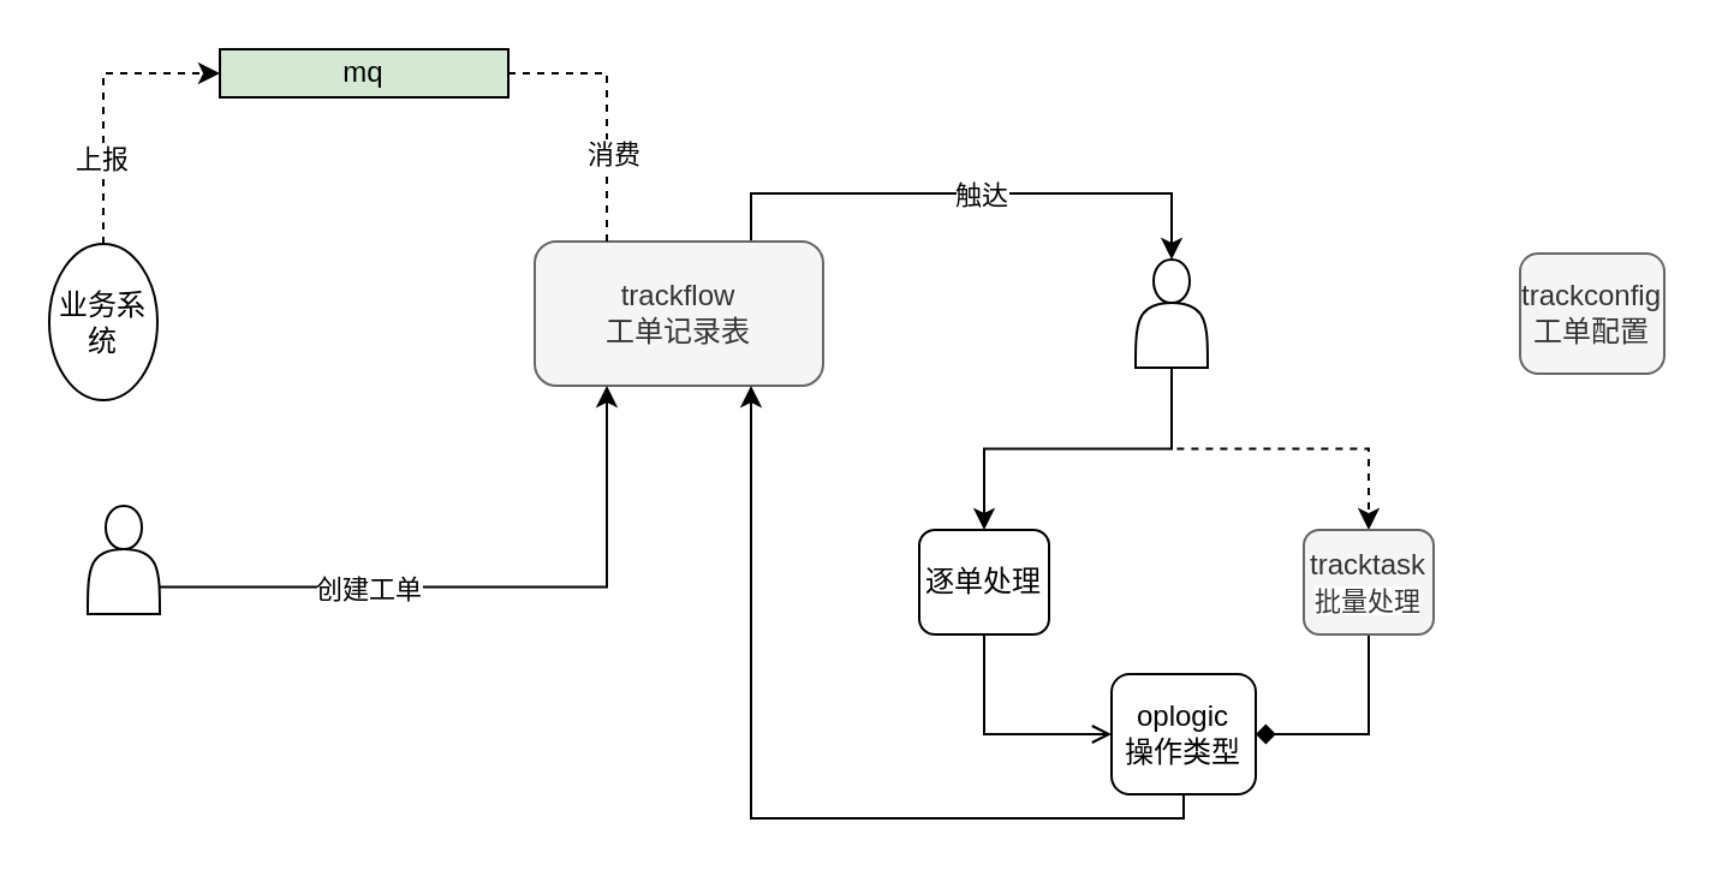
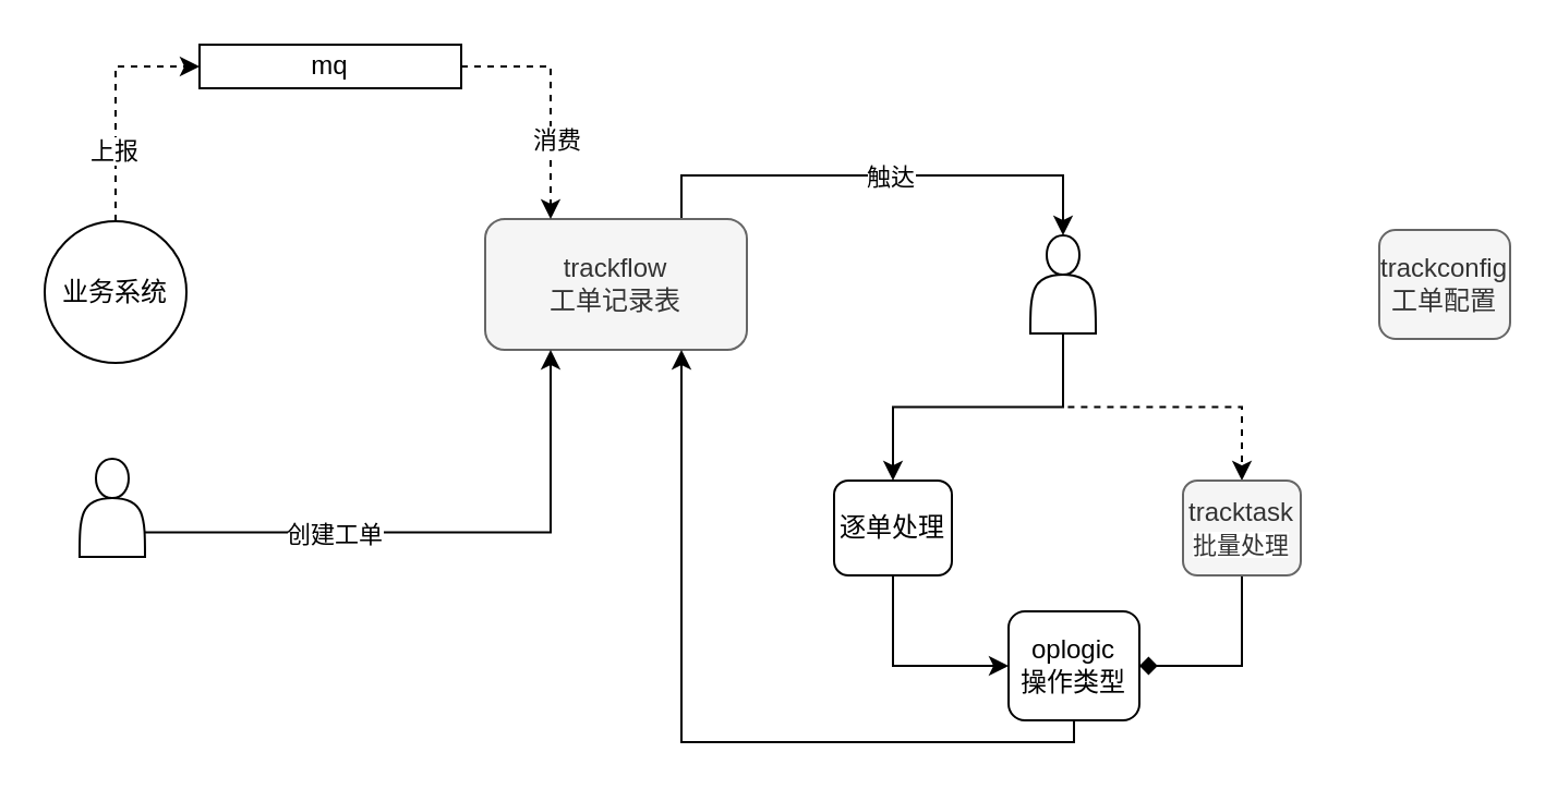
  <mxCell id="0" />
  <mxCell id="1" parent="0" />
  <mxCell id="2" style="edgeStyle=orthogonalEdgeStyle;rounded=0;orthogonalLoop=1;jettySize=auto;html=1;exitX=0.75;exitY=0;exitDx=0;exitDy=0;entryX=0.5;entryY=0;entryDx=0;entryDy=0;" edge="1" parent="1" source="4" target="16"><mxGeometry relative="1" as="geometry" /></mxCell>
  <mxCell id="3" value="触达" style="edgeLabel;html=1;align=center;verticalAlign=middle;resizable=0;points=[];" vertex="1" connectable="0" parent="2"><mxGeometry x="0.035" relative="1" as="geometry"><mxPoint as="offset" /></mxGeometry></mxCell>
  <mxCell id="4" value="trackflow&lt;br&gt;工单记录表" style="rounded=1;whiteSpace=wrap;html=1;fillColor=#f5f5f5;fontColor=#333333;strokeColor=#666666;" vertex="1" parent="1"><mxGeometry x="222" y="100" width="120" height="60" as="geometry" /></mxCell>
  <mxCell id="5" style="edgeStyle=orthogonalEdgeStyle;rounded=0;orthogonalLoop=1;jettySize=auto;html=1;exitX=0.5;exitY=0;exitDx=0;exitDy=0;entryX=0;entryY=0.5;entryDx=0;entryDy=0;dashed=1;" edge="1" parent="1" source="7" target="10"><mxGeometry relative="1" as="geometry" /></mxCell>
  <mxCell id="6" value="上报" style="edgeLabel;html=1;align=center;verticalAlign=middle;resizable=0;points=[];" vertex="1" connectable="0" parent="5"><mxGeometry x="-0.398" y="1" relative="1" as="geometry"><mxPoint as="offset" /></mxGeometry></mxCell>
- <mxCell id="7" value="业务系统" style="ellipse;whiteSpace=wrap;html=1;aspect=fixed;" vertex="1" parent="1"><mxGeometry x="20" y="101" width="45" height="65" as="geometry" /></mxCell>
+ <mxCell id="7" value="业务系统" style="ellipse;whiteSpace=wrap;html=1;aspect=fixed;" vertex="1" parent="1"><mxGeometry x="20" y="101" width="65" height="65" as="geometry" /></mxCell>
  <mxCell id="8" style="edgeStyle=orthogonalEdgeStyle;rounded=0;orthogonalLoop=1;jettySize=auto;html=1;exitX=1;exitY=0.75;exitDx=0;exitDy=0;entryX=0.25;entryY=1;entryDx=0;entryDy=0;" edge="1" parent="1" source="13" target="4"><mxGeometry relative="1" as="geometry"><mxPoint x="2" y="250" as="sourcePoint" /></mxGeometry></mxCell>
  <mxCell id="9" value="创建工单" style="edgeLabel;html=1;align=center;verticalAlign=middle;resizable=0;points=[];" vertex="1" connectable="0" parent="8"><mxGeometry x="-0.356" y="-1" relative="1" as="geometry"><mxPoint as="offset" /></mxGeometry></mxCell>
- <mxCell id="10" value="mq" style="rounded=0;whiteSpace=wrap;html=1;fillColor=#d5e8d4;" vertex="1" parent="1"><mxGeometry x="91" y="20" width="120" height="20" as="geometry" /></mxCell>
- <mxCell id="11" style="edgeStyle=orthogonalEdgeStyle;rounded=0;orthogonalLoop=1;jettySize=auto;html=1;exitX=1;exitY=0.5;exitDx=0;exitDy=0;strokeColor=default;dashed=1;entryX=0.25;entryY=0;entryDx=0;entryDy=0;endArrow=none;" edge="1" parent="1" source="10" target="4"><mxGeometry relative="1" as="geometry"><mxPoint x="196" y="-5" as="sourcePoint" /></mxGeometry></mxCell>
+ <mxCell id="10" value="mq" style="rounded=0;whiteSpace=wrap;html=1;" vertex="1" parent="1"><mxGeometry x="91" y="20" width="120" height="20" as="geometry" /></mxCell>
+ <mxCell id="11" style="edgeStyle=orthogonalEdgeStyle;rounded=0;orthogonalLoop=1;jettySize=auto;html=1;exitX=1;exitY=0.5;exitDx=0;exitDy=0;strokeColor=default;dashed=1;entryX=0.25;entryY=0;entryDx=0;entryDy=0;" edge="1" parent="1" source="10" target="4"><mxGeometry relative="1" as="geometry"><mxPoint x="196" y="-5" as="sourcePoint" /></mxGeometry></mxCell>
  <mxCell id="12" value="消费" style="edgeLabel;html=1;align=center;verticalAlign=middle;resizable=0;points=[];" vertex="1" connectable="0" parent="11"><mxGeometry x="0.33" y="2" relative="1" as="geometry"><mxPoint as="offset" /></mxGeometry></mxCell>
  <mxCell id="13" value="" style="shape=actor;whiteSpace=wrap;html=1;" vertex="1" parent="1"><mxGeometry x="36" y="210" width="30" height="45" as="geometry" /></mxCell>
  <mxCell id="14" style="edgeStyle=orthogonalEdgeStyle;rounded=0;orthogonalLoop=1;jettySize=auto;html=1;exitX=0.5;exitY=1;exitDx=0;exitDy=0;entryX=0.5;entryY=0;entryDx=0;entryDy=0;dashed=1;" edge="1" parent="1" source="16" target="18"><mxGeometry relative="1" as="geometry" /></mxCell>
  <mxCell id="15" style="edgeStyle=orthogonalEdgeStyle;rounded=0;orthogonalLoop=1;jettySize=auto;html=1;exitX=0.5;exitY=1;exitDx=0;exitDy=0;entryX=0.5;entryY=0;entryDx=0;entryDy=0;strokeColor=default;" edge="1" parent="1" source="16" target="22"><mxGeometry relative="1" as="geometry" /></mxCell>
  <mxCell id="16" value="" style="shape=actor;whiteSpace=wrap;html=1;" vertex="1" parent="1"><mxGeometry x="472" y="107.5" width="30" height="45" as="geometry" /></mxCell>
  <mxCell id="17" style="edgeStyle=orthogonalEdgeStyle;rounded=0;orthogonalLoop=1;jettySize=auto;html=1;exitX=0.5;exitY=1;exitDx=0;exitDy=0;strokeColor=default;entryX=1;entryY=0.5;entryDx=0;entryDy=0;endArrow=diamond;" edge="1" parent="1" source="18" target="20"><mxGeometry relative="1" as="geometry" /></mxCell>
  <mxCell id="18" value="tracktask&lt;br&gt;&lt;span style=&quot;font-size: 11px; background-color: rgb(255, 255, 255);&quot;&gt;批量处理&lt;/span&gt;" style="rounded=1;whiteSpace=wrap;html=1;fillColor=#f5f5f5;fontColor=#333333;strokeColor=#666666;" vertex="1" parent="1"><mxGeometry x="542" y="220" width="54" height="43.5" as="geometry" /></mxCell>
  <mxCell id="19" style="edgeStyle=orthogonalEdgeStyle;rounded=0;orthogonalLoop=1;jettySize=auto;html=1;exitX=0.5;exitY=1;exitDx=0;exitDy=0;entryX=0.75;entryY=1;entryDx=0;entryDy=0;strokeColor=default;" edge="1" parent="1" source="20" target="4"><mxGeometry relative="1" as="geometry"><Array as="points"><mxPoint x="492" y="340" /><mxPoint x="312" y="340" /></Array></mxGeometry></mxCell>
  <mxCell id="20" value="oplogic&lt;br&gt;操作类型" style="rounded=1;whiteSpace=wrap;html=1;" vertex="1" parent="1"><mxGeometry x="462" y="280" width="60" height="50" as="geometry" /></mxCell>
- <mxCell id="21" style="edgeStyle=orthogonalEdgeStyle;rounded=0;orthogonalLoop=1;jettySize=auto;html=1;exitX=0.5;exitY=1;exitDx=0;exitDy=0;entryX=0;entryY=0.5;entryDx=0;entryDy=0;strokeColor=default;endArrow=open;" edge="1" parent="1" source="22" target="20"><mxGeometry relative="1" as="geometry" /></mxCell>
+ <mxCell id="21" style="edgeStyle=orthogonalEdgeStyle;rounded=0;orthogonalLoop=1;jettySize=auto;html=1;exitX=0.5;exitY=1;exitDx=0;exitDy=0;entryX=0;entryY=0.5;entryDx=0;entryDy=0;strokeColor=default;" edge="1" parent="1" source="22" target="20"><mxGeometry relative="1" as="geometry" /></mxCell>
  <mxCell id="22" value="逐单处理" style="rounded=1;whiteSpace=wrap;html=1;" vertex="1" parent="1"><mxGeometry x="382" y="220" width="54" height="43.5" as="geometry" /></mxCell>
  <mxCell id="23" value="trackconfig&lt;br&gt;工单配置" style="rounded=1;whiteSpace=wrap;html=1;fillColor=#f5f5f5;fontColor=#333333;strokeColor=#666666;" vertex="1" parent="1"><mxGeometry x="632" y="105" width="60" height="50" as="geometry" /></mxCell>
